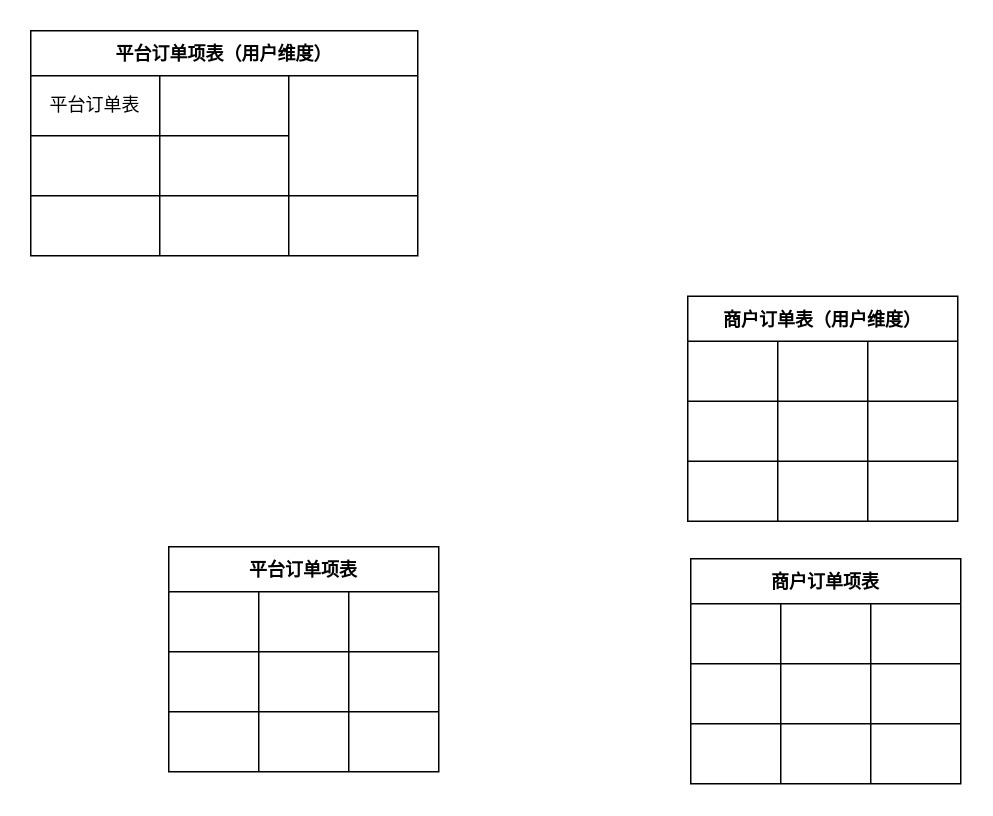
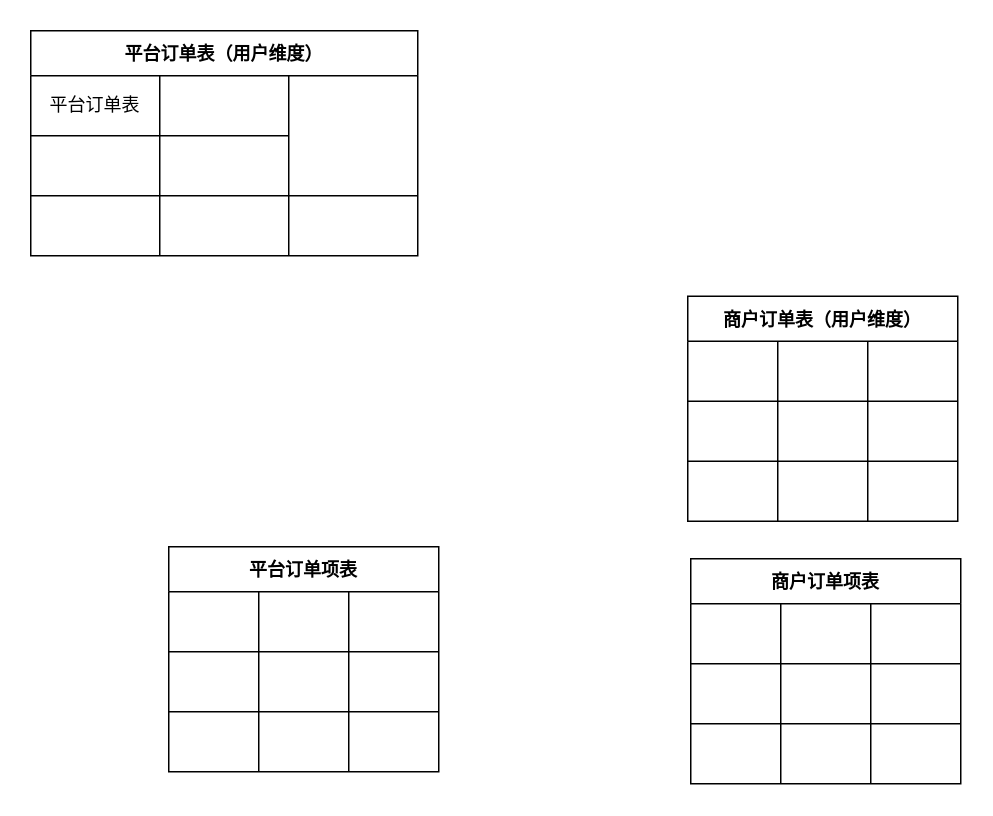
  <mxCell id="0" />
  <mxCell id="1" parent="0" />
- <mxCell id="2" value="平台订单项表（用户维度）" style="shape=table;startSize=30;container=1;collapsible=0;childLayout=tableLayout;fontStyle=1;align=center;pointerEvents=1;" vertex="1" parent="1"><mxGeometry x="20" y="20" width="258" height="150" as="geometry" /></mxCell>
+ <mxCell id="2" value="平台订单表（用户维度）" style="shape=table;startSize=30;container=1;collapsible=0;childLayout=tableLayout;fontStyle=1;align=center;pointerEvents=1;" vertex="1" parent="1"><mxGeometry x="20" y="20" width="258" height="150" as="geometry" /></mxCell>
  <mxCell id="3" value="" style="shape=partialRectangle;html=1;whiteSpace=wrap;collapsible=0;dropTarget=0;pointerEvents=0;fillColor=none;top=0;left=0;bottom=0;right=0;points=[[0,0.5],[1,0.5]];portConstraint=eastwest;" vertex="1" parent="2"><mxGeometry y="30" width="258" height="40" as="geometry" /></mxCell>
  <mxCell id="4" value="平台订单表" style="shape=partialRectangle;html=1;whiteSpace=wrap;connectable=0;fillColor=none;top=0;left=0;bottom=0;right=0;overflow=hidden;pointerEvents=1;" vertex="1" parent="3"><mxGeometry width="86" height="40" as="geometry"><mxRectangle width="86" height="40" as="alternateBounds" /></mxGeometry></mxCell>
  <mxCell id="5" value="" style="shape=partialRectangle;html=1;whiteSpace=wrap;connectable=0;fillColor=none;top=0;left=0;bottom=0;right=0;overflow=hidden;pointerEvents=1;" vertex="1" parent="3"><mxGeometry x="172" width="86" height="40" as="geometry"><mxRectangle width="86" height="40" as="alternateBounds" /></mxGeometry></mxCell>
  <mxCell id="6" value="" style="shape=partialRectangle;html=1;whiteSpace=wrap;collapsible=0;dropTarget=0;pointerEvents=0;fillColor=none;top=0;left=0;bottom=0;right=0;points=[[0,0.5],[1,0.5]];portConstraint=eastwest;" vertex="1" parent="2"><mxGeometry y="70" width="258" height="40" as="geometry" /></mxCell>
  <mxCell id="7" value="" style="shape=partialRectangle;html=1;whiteSpace=wrap;connectable=0;fillColor=none;top=0;left=0;bottom=0;right=0;overflow=hidden;pointerEvents=1;" vertex="1" parent="6"><mxGeometry width="86" height="40" as="geometry"><mxRectangle width="86" height="40" as="alternateBounds" /></mxGeometry></mxCell>
  <mxCell id="8" value="" style="shape=partialRectangle;html=1;whiteSpace=wrap;connectable=0;fillColor=none;top=0;left=0;bottom=0;right=0;overflow=hidden;pointerEvents=1;" vertex="1" parent="6"><mxGeometry x="86" width="86" height="40" as="geometry"><mxRectangle width="86" height="40" as="alternateBounds" /></mxGeometry></mxCell>
  <mxCell id="9" value="" style="shape=partialRectangle;html=1;whiteSpace=wrap;connectable=0;fillColor=none;top=0;left=0;bottom=0;right=0;overflow=hidden;pointerEvents=1;" vertex="1" parent="6"><mxGeometry x="172" width="86" height="40" as="geometry"><mxRectangle width="86" height="40" as="alternateBounds" /></mxGeometry></mxCell>
  <mxCell id="10" value="" style="shape=partialRectangle;html=1;whiteSpace=wrap;collapsible=0;dropTarget=0;pointerEvents=0;fillColor=none;top=0;left=0;bottom=0;right=0;points=[[0,0.5],[1,0.5]];portConstraint=eastwest;" vertex="1" parent="2"><mxGeometry y="110" width="258" height="40" as="geometry" /></mxCell>
  <mxCell id="11" value="" style="shape=partialRectangle;html=1;whiteSpace=wrap;connectable=0;fillColor=none;top=0;left=0;bottom=0;right=0;overflow=hidden;pointerEvents=1;" vertex="1" parent="10"><mxGeometry width="86" height="40" as="geometry"><mxRectangle width="86" height="40" as="alternateBounds" /></mxGeometry></mxCell>
  <mxCell id="12" value="" style="shape=partialRectangle;html=1;whiteSpace=wrap;connectable=0;fillColor=none;top=0;left=0;bottom=0;right=0;overflow=hidden;pointerEvents=1;" vertex="1" parent="10"><mxGeometry x="86" width="86" height="40" as="geometry"><mxRectangle width="86" height="40" as="alternateBounds" /></mxGeometry></mxCell>
  <mxCell id="13" value="" style="shape=partialRectangle;html=1;whiteSpace=wrap;connectable=0;fillColor=none;top=0;left=0;bottom=0;right=0;overflow=hidden;pointerEvents=1;" vertex="1" parent="10"><mxGeometry x="172" width="86" height="40" as="geometry"><mxRectangle width="86" height="40" as="alternateBounds" /></mxGeometry></mxCell>
  <mxCell id="14" value="商户订单表（用户维度）" style="shape=table;startSize=30;container=1;collapsible=0;childLayout=tableLayout;fontStyle=1;align=center;pointerEvents=1;" vertex="1" parent="1"><mxGeometry x="458" y="197" width="180" height="150" as="geometry" /></mxCell>
  <mxCell id="15" value="" style="shape=partialRectangle;html=1;whiteSpace=wrap;collapsible=0;dropTarget=0;pointerEvents=0;fillColor=none;top=0;left=0;bottom=0;right=0;points=[[0,0.5],[1,0.5]];portConstraint=eastwest;" vertex="1" parent="14"><mxGeometry y="30" width="180" height="40" as="geometry" /></mxCell>
  <mxCell id="16" value="" style="shape=partialRectangle;html=1;whiteSpace=wrap;connectable=0;fillColor=none;top=0;left=0;bottom=0;right=0;overflow=hidden;pointerEvents=1;" vertex="1" parent="15"><mxGeometry width="60" height="40" as="geometry"><mxRectangle width="60" height="40" as="alternateBounds" /></mxGeometry></mxCell>
  <mxCell id="17" value="" style="shape=partialRectangle;html=1;whiteSpace=wrap;connectable=0;fillColor=none;top=0;left=0;bottom=0;right=0;overflow=hidden;pointerEvents=1;" vertex="1" parent="15"><mxGeometry x="60" width="60" height="40" as="geometry"><mxRectangle width="60" height="40" as="alternateBounds" /></mxGeometry></mxCell>
  <mxCell id="18" value="" style="shape=partialRectangle;html=1;whiteSpace=wrap;connectable=0;fillColor=none;top=0;left=0;bottom=0;right=0;overflow=hidden;pointerEvents=1;" vertex="1" parent="15"><mxGeometry x="120" width="60" height="40" as="geometry"><mxRectangle width="60" height="40" as="alternateBounds" /></mxGeometry></mxCell>
  <mxCell id="19" value="" style="shape=partialRectangle;html=1;whiteSpace=wrap;collapsible=0;dropTarget=0;pointerEvents=0;fillColor=none;top=0;left=0;bottom=0;right=0;points=[[0,0.5],[1,0.5]];portConstraint=eastwest;" vertex="1" parent="14"><mxGeometry y="70" width="180" height="40" as="geometry" /></mxCell>
  <mxCell id="20" value="" style="shape=partialRectangle;html=1;whiteSpace=wrap;connectable=0;fillColor=none;top=0;left=0;bottom=0;right=0;overflow=hidden;pointerEvents=1;" vertex="1" parent="19"><mxGeometry width="60" height="40" as="geometry"><mxRectangle width="60" height="40" as="alternateBounds" /></mxGeometry></mxCell>
  <mxCell id="21" value="" style="shape=partialRectangle;html=1;whiteSpace=wrap;connectable=0;fillColor=none;top=0;left=0;bottom=0;right=0;overflow=hidden;pointerEvents=1;" vertex="1" parent="19"><mxGeometry x="60" width="60" height="40" as="geometry"><mxRectangle width="60" height="40" as="alternateBounds" /></mxGeometry></mxCell>
  <mxCell id="22" value="" style="shape=partialRectangle;html=1;whiteSpace=wrap;connectable=0;fillColor=none;top=0;left=0;bottom=0;right=0;overflow=hidden;pointerEvents=1;" vertex="1" parent="19"><mxGeometry x="120" width="60" height="40" as="geometry"><mxRectangle width="60" height="40" as="alternateBounds" /></mxGeometry></mxCell>
  <mxCell id="23" value="" style="shape=partialRectangle;html=1;whiteSpace=wrap;collapsible=0;dropTarget=0;pointerEvents=0;fillColor=none;top=0;left=0;bottom=0;right=0;points=[[0,0.5],[1,0.5]];portConstraint=eastwest;" vertex="1" parent="14"><mxGeometry y="110" width="180" height="40" as="geometry" /></mxCell>
  <mxCell id="24" value="" style="shape=partialRectangle;html=1;whiteSpace=wrap;connectable=0;fillColor=none;top=0;left=0;bottom=0;right=0;overflow=hidden;pointerEvents=1;" vertex="1" parent="23"><mxGeometry width="60" height="40" as="geometry"><mxRectangle width="60" height="40" as="alternateBounds" /></mxGeometry></mxCell>
  <mxCell id="25" value="" style="shape=partialRectangle;html=1;whiteSpace=wrap;connectable=0;fillColor=none;top=0;left=0;bottom=0;right=0;overflow=hidden;pointerEvents=1;" vertex="1" parent="23"><mxGeometry x="60" width="60" height="40" as="geometry"><mxRectangle width="60" height="40" as="alternateBounds" /></mxGeometry></mxCell>
  <mxCell id="26" value="" style="shape=partialRectangle;html=1;whiteSpace=wrap;connectable=0;fillColor=none;top=0;left=0;bottom=0;right=0;overflow=hidden;pointerEvents=1;" vertex="1" parent="23"><mxGeometry x="120" width="60" height="40" as="geometry"><mxRectangle width="60" height="40" as="alternateBounds" /></mxGeometry></mxCell>
  <mxCell id="27" value="平台订单项表" style="shape=table;startSize=30;container=1;collapsible=0;childLayout=tableLayout;fontStyle=1;align=center;pointerEvents=1;" vertex="1" parent="1"><mxGeometry x="112" y="364" width="180" height="150" as="geometry" /></mxCell>
  <mxCell id="28" value="" style="shape=partialRectangle;html=1;whiteSpace=wrap;collapsible=0;dropTarget=0;pointerEvents=0;fillColor=none;top=0;left=0;bottom=0;right=0;points=[[0,0.5],[1,0.5]];portConstraint=eastwest;" vertex="1" parent="27"><mxGeometry y="30" width="180" height="40" as="geometry" /></mxCell>
  <mxCell id="29" value="" style="shape=partialRectangle;html=1;whiteSpace=wrap;connectable=0;fillColor=none;top=0;left=0;bottom=0;right=0;overflow=hidden;pointerEvents=1;" vertex="1" parent="28"><mxGeometry width="60" height="40" as="geometry"><mxRectangle width="60" height="40" as="alternateBounds" /></mxGeometry></mxCell>
  <mxCell id="30" value="" style="shape=partialRectangle;html=1;whiteSpace=wrap;connectable=0;fillColor=none;top=0;left=0;bottom=0;right=0;overflow=hidden;pointerEvents=1;" vertex="1" parent="28"><mxGeometry x="60" width="60" height="40" as="geometry"><mxRectangle width="60" height="40" as="alternateBounds" /></mxGeometry></mxCell>
  <mxCell id="31" value="" style="shape=partialRectangle;html=1;whiteSpace=wrap;connectable=0;fillColor=none;top=0;left=0;bottom=0;right=0;overflow=hidden;pointerEvents=1;" vertex="1" parent="28"><mxGeometry x="120" width="60" height="40" as="geometry"><mxRectangle width="60" height="40" as="alternateBounds" /></mxGeometry></mxCell>
  <mxCell id="32" value="" style="shape=partialRectangle;html=1;whiteSpace=wrap;collapsible=0;dropTarget=0;pointerEvents=0;fillColor=none;top=0;left=0;bottom=0;right=0;points=[[0,0.5],[1,0.5]];portConstraint=eastwest;" vertex="1" parent="27"><mxGeometry y="70" width="180" height="40" as="geometry" /></mxCell>
  <mxCell id="33" value="" style="shape=partialRectangle;html=1;whiteSpace=wrap;connectable=0;fillColor=none;top=0;left=0;bottom=0;right=0;overflow=hidden;pointerEvents=1;" vertex="1" parent="32"><mxGeometry width="60" height="40" as="geometry"><mxRectangle width="60" height="40" as="alternateBounds" /></mxGeometry></mxCell>
  <mxCell id="34" value="" style="shape=partialRectangle;html=1;whiteSpace=wrap;connectable=0;fillColor=none;top=0;left=0;bottom=0;right=0;overflow=hidden;pointerEvents=1;" vertex="1" parent="32"><mxGeometry x="60" width="60" height="40" as="geometry"><mxRectangle width="60" height="40" as="alternateBounds" /></mxGeometry></mxCell>
  <mxCell id="35" value="" style="shape=partialRectangle;html=1;whiteSpace=wrap;connectable=0;fillColor=none;top=0;left=0;bottom=0;right=0;overflow=hidden;pointerEvents=1;" vertex="1" parent="32"><mxGeometry x="120" width="60" height="40" as="geometry"><mxRectangle width="60" height="40" as="alternateBounds" /></mxGeometry></mxCell>
  <mxCell id="36" value="" style="shape=partialRectangle;html=1;whiteSpace=wrap;collapsible=0;dropTarget=0;pointerEvents=0;fillColor=none;top=0;left=0;bottom=0;right=0;points=[[0,0.5],[1,0.5]];portConstraint=eastwest;" vertex="1" parent="27"><mxGeometry y="110" width="180" height="40" as="geometry" /></mxCell>
  <mxCell id="37" value="" style="shape=partialRectangle;html=1;whiteSpace=wrap;connectable=0;fillColor=none;top=0;left=0;bottom=0;right=0;overflow=hidden;pointerEvents=1;" vertex="1" parent="36"><mxGeometry width="60" height="40" as="geometry"><mxRectangle width="60" height="40" as="alternateBounds" /></mxGeometry></mxCell>
  <mxCell id="38" value="" style="shape=partialRectangle;html=1;whiteSpace=wrap;connectable=0;fillColor=none;top=0;left=0;bottom=0;right=0;overflow=hidden;pointerEvents=1;" vertex="1" parent="36"><mxGeometry x="60" width="60" height="40" as="geometry"><mxRectangle width="60" height="40" as="alternateBounds" /></mxGeometry></mxCell>
  <mxCell id="39" value="" style="shape=partialRectangle;html=1;whiteSpace=wrap;connectable=0;fillColor=none;top=0;left=0;bottom=0;right=0;overflow=hidden;pointerEvents=1;" vertex="1" parent="36"><mxGeometry x="120" width="60" height="40" as="geometry"><mxRectangle width="60" height="40" as="alternateBounds" /></mxGeometry></mxCell>
  <mxCell id="40" value="商户订单项表" style="shape=table;startSize=30;container=1;collapsible=0;childLayout=tableLayout;fontStyle=1;align=center;pointerEvents=1;" vertex="1" parent="1"><mxGeometry x="460" y="372" width="180" height="150" as="geometry" /></mxCell>
  <mxCell id="41" value="" style="shape=partialRectangle;html=1;whiteSpace=wrap;collapsible=0;dropTarget=0;pointerEvents=0;fillColor=none;top=0;left=0;bottom=0;right=0;points=[[0,0.5],[1,0.5]];portConstraint=eastwest;" vertex="1" parent="40"><mxGeometry y="30" width="180" height="40" as="geometry" /></mxCell>
  <mxCell id="42" value="" style="shape=partialRectangle;html=1;whiteSpace=wrap;connectable=0;fillColor=none;top=0;left=0;bottom=0;right=0;overflow=hidden;pointerEvents=1;" vertex="1" parent="41"><mxGeometry width="60" height="40" as="geometry"><mxRectangle width="60" height="40" as="alternateBounds" /></mxGeometry></mxCell>
  <mxCell id="43" value="" style="shape=partialRectangle;html=1;whiteSpace=wrap;connectable=0;fillColor=none;top=0;left=0;bottom=0;right=0;overflow=hidden;pointerEvents=1;" vertex="1" parent="41"><mxGeometry x="60" width="60" height="40" as="geometry"><mxRectangle width="60" height="40" as="alternateBounds" /></mxGeometry></mxCell>
  <mxCell id="44" value="" style="shape=partialRectangle;html=1;whiteSpace=wrap;connectable=0;fillColor=none;top=0;left=0;bottom=0;right=0;overflow=hidden;pointerEvents=1;" vertex="1" parent="41"><mxGeometry x="120" width="60" height="40" as="geometry"><mxRectangle width="60" height="40" as="alternateBounds" /></mxGeometry></mxCell>
  <mxCell id="45" value="" style="shape=partialRectangle;html=1;whiteSpace=wrap;collapsible=0;dropTarget=0;pointerEvents=0;fillColor=none;top=0;left=0;bottom=0;right=0;points=[[0,0.5],[1,0.5]];portConstraint=eastwest;" vertex="1" parent="40"><mxGeometry y="70" width="180" height="40" as="geometry" /></mxCell>
  <mxCell id="46" value="" style="shape=partialRectangle;html=1;whiteSpace=wrap;connectable=0;fillColor=none;top=0;left=0;bottom=0;right=0;overflow=hidden;pointerEvents=1;" vertex="1" parent="45"><mxGeometry width="60" height="40" as="geometry"><mxRectangle width="60" height="40" as="alternateBounds" /></mxGeometry></mxCell>
  <mxCell id="47" value="" style="shape=partialRectangle;html=1;whiteSpace=wrap;connectable=0;fillColor=none;top=0;left=0;bottom=0;right=0;overflow=hidden;pointerEvents=1;" vertex="1" parent="45"><mxGeometry x="60" width="60" height="40" as="geometry"><mxRectangle width="60" height="40" as="alternateBounds" /></mxGeometry></mxCell>
  <mxCell id="48" value="" style="shape=partialRectangle;html=1;whiteSpace=wrap;connectable=0;fillColor=none;top=0;left=0;bottom=0;right=0;overflow=hidden;pointerEvents=1;" vertex="1" parent="45"><mxGeometry x="120" width="60" height="40" as="geometry"><mxRectangle width="60" height="40" as="alternateBounds" /></mxGeometry></mxCell>
  <mxCell id="49" value="" style="shape=partialRectangle;html=1;whiteSpace=wrap;collapsible=0;dropTarget=0;pointerEvents=0;fillColor=none;top=0;left=0;bottom=0;right=0;points=[[0,0.5],[1,0.5]];portConstraint=eastwest;" vertex="1" parent="40"><mxGeometry y="110" width="180" height="40" as="geometry" /></mxCell>
  <mxCell id="50" value="" style="shape=partialRectangle;html=1;whiteSpace=wrap;connectable=0;fillColor=none;top=0;left=0;bottom=0;right=0;overflow=hidden;pointerEvents=1;" vertex="1" parent="49"><mxGeometry width="60" height="40" as="geometry"><mxRectangle width="60" height="40" as="alternateBounds" /></mxGeometry></mxCell>
  <mxCell id="51" value="" style="shape=partialRectangle;html=1;whiteSpace=wrap;connectable=0;fillColor=none;top=0;left=0;bottom=0;right=0;overflow=hidden;pointerEvents=1;" vertex="1" parent="49"><mxGeometry x="60" width="60" height="40" as="geometry"><mxRectangle width="60" height="40" as="alternateBounds" /></mxGeometry></mxCell>
  <mxCell id="52" value="" style="shape=partialRectangle;html=1;whiteSpace=wrap;connectable=0;fillColor=none;top=0;left=0;bottom=0;right=0;overflow=hidden;pointerEvents=1;" vertex="1" parent="49"><mxGeometry x="120" width="60" height="40" as="geometry"><mxRectangle width="60" height="40" as="alternateBounds" /></mxGeometry></mxCell>
